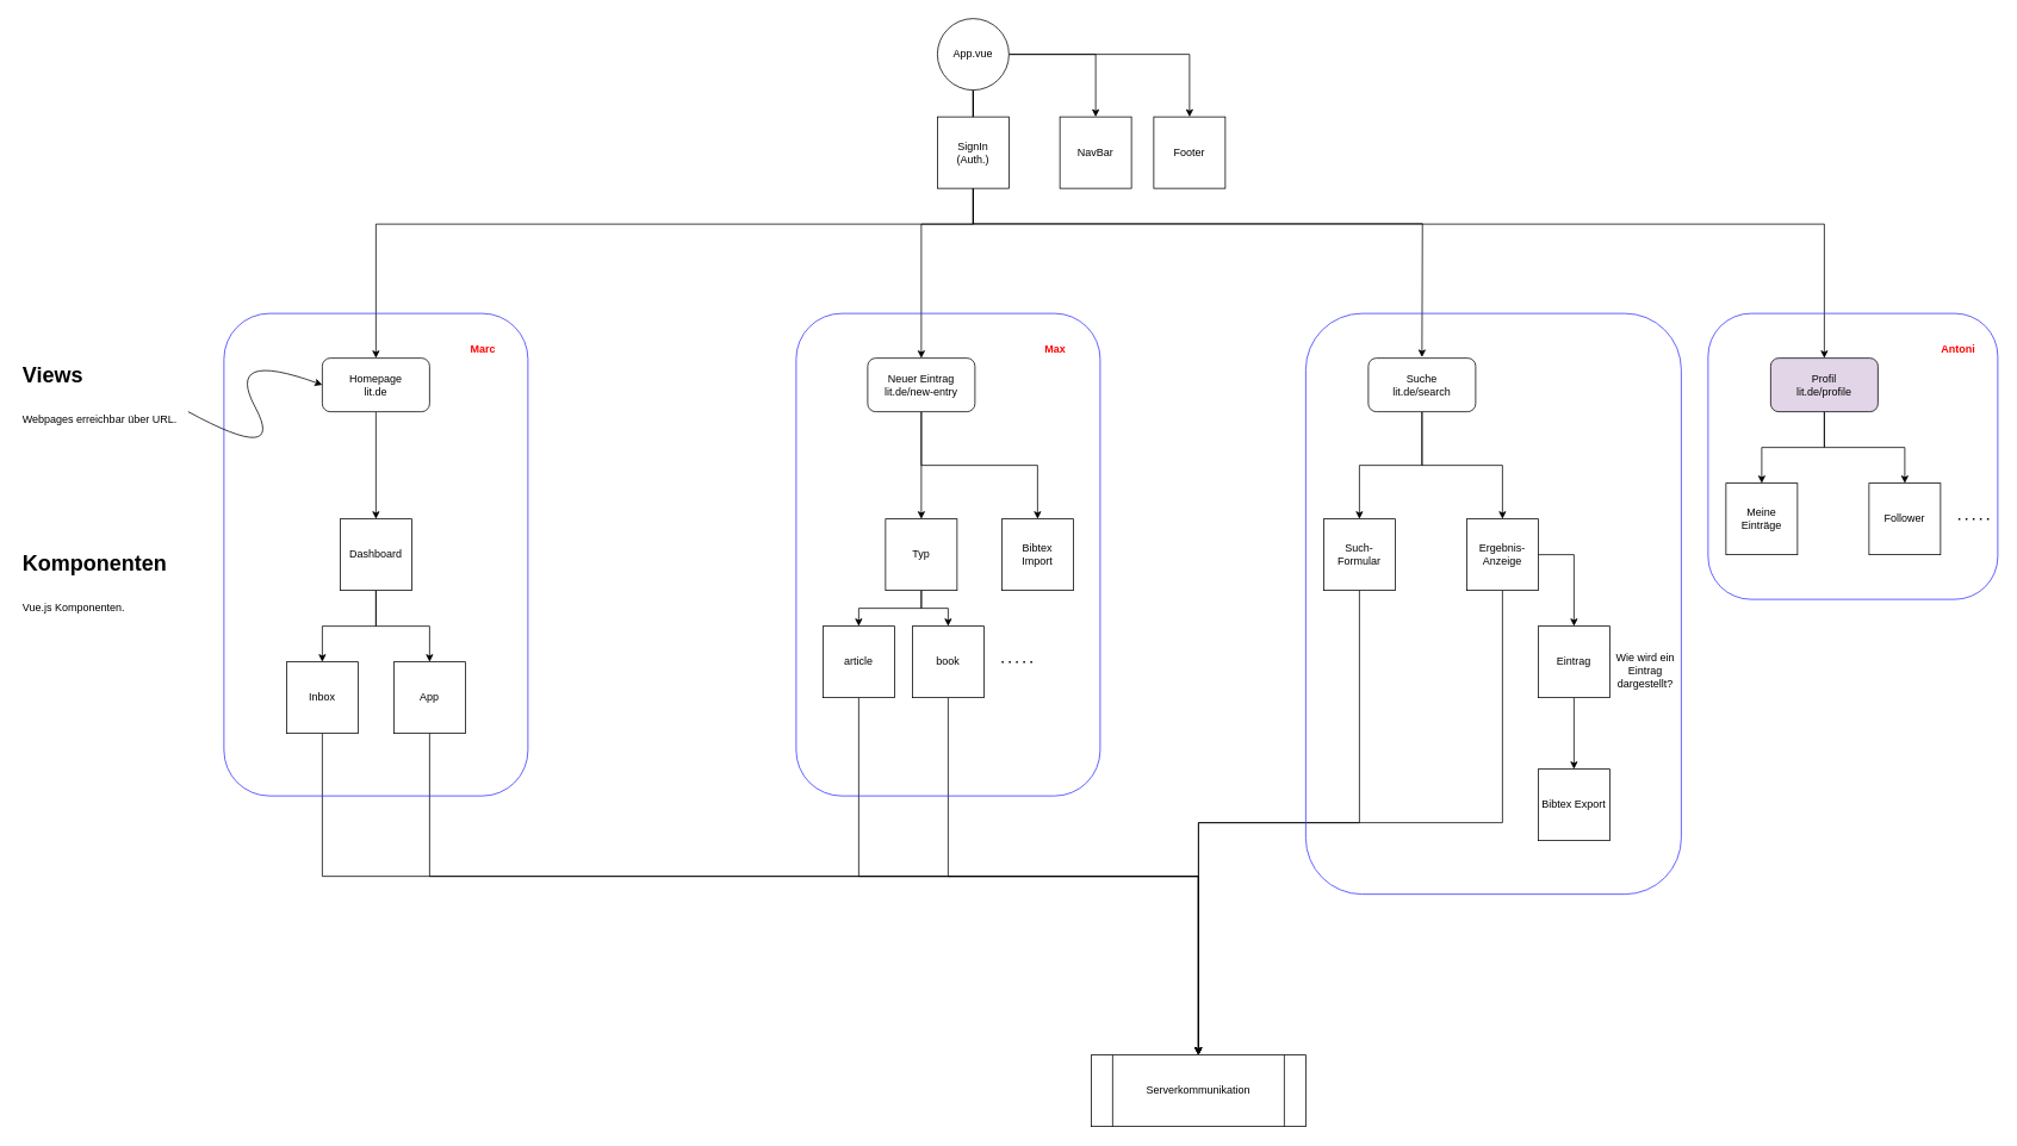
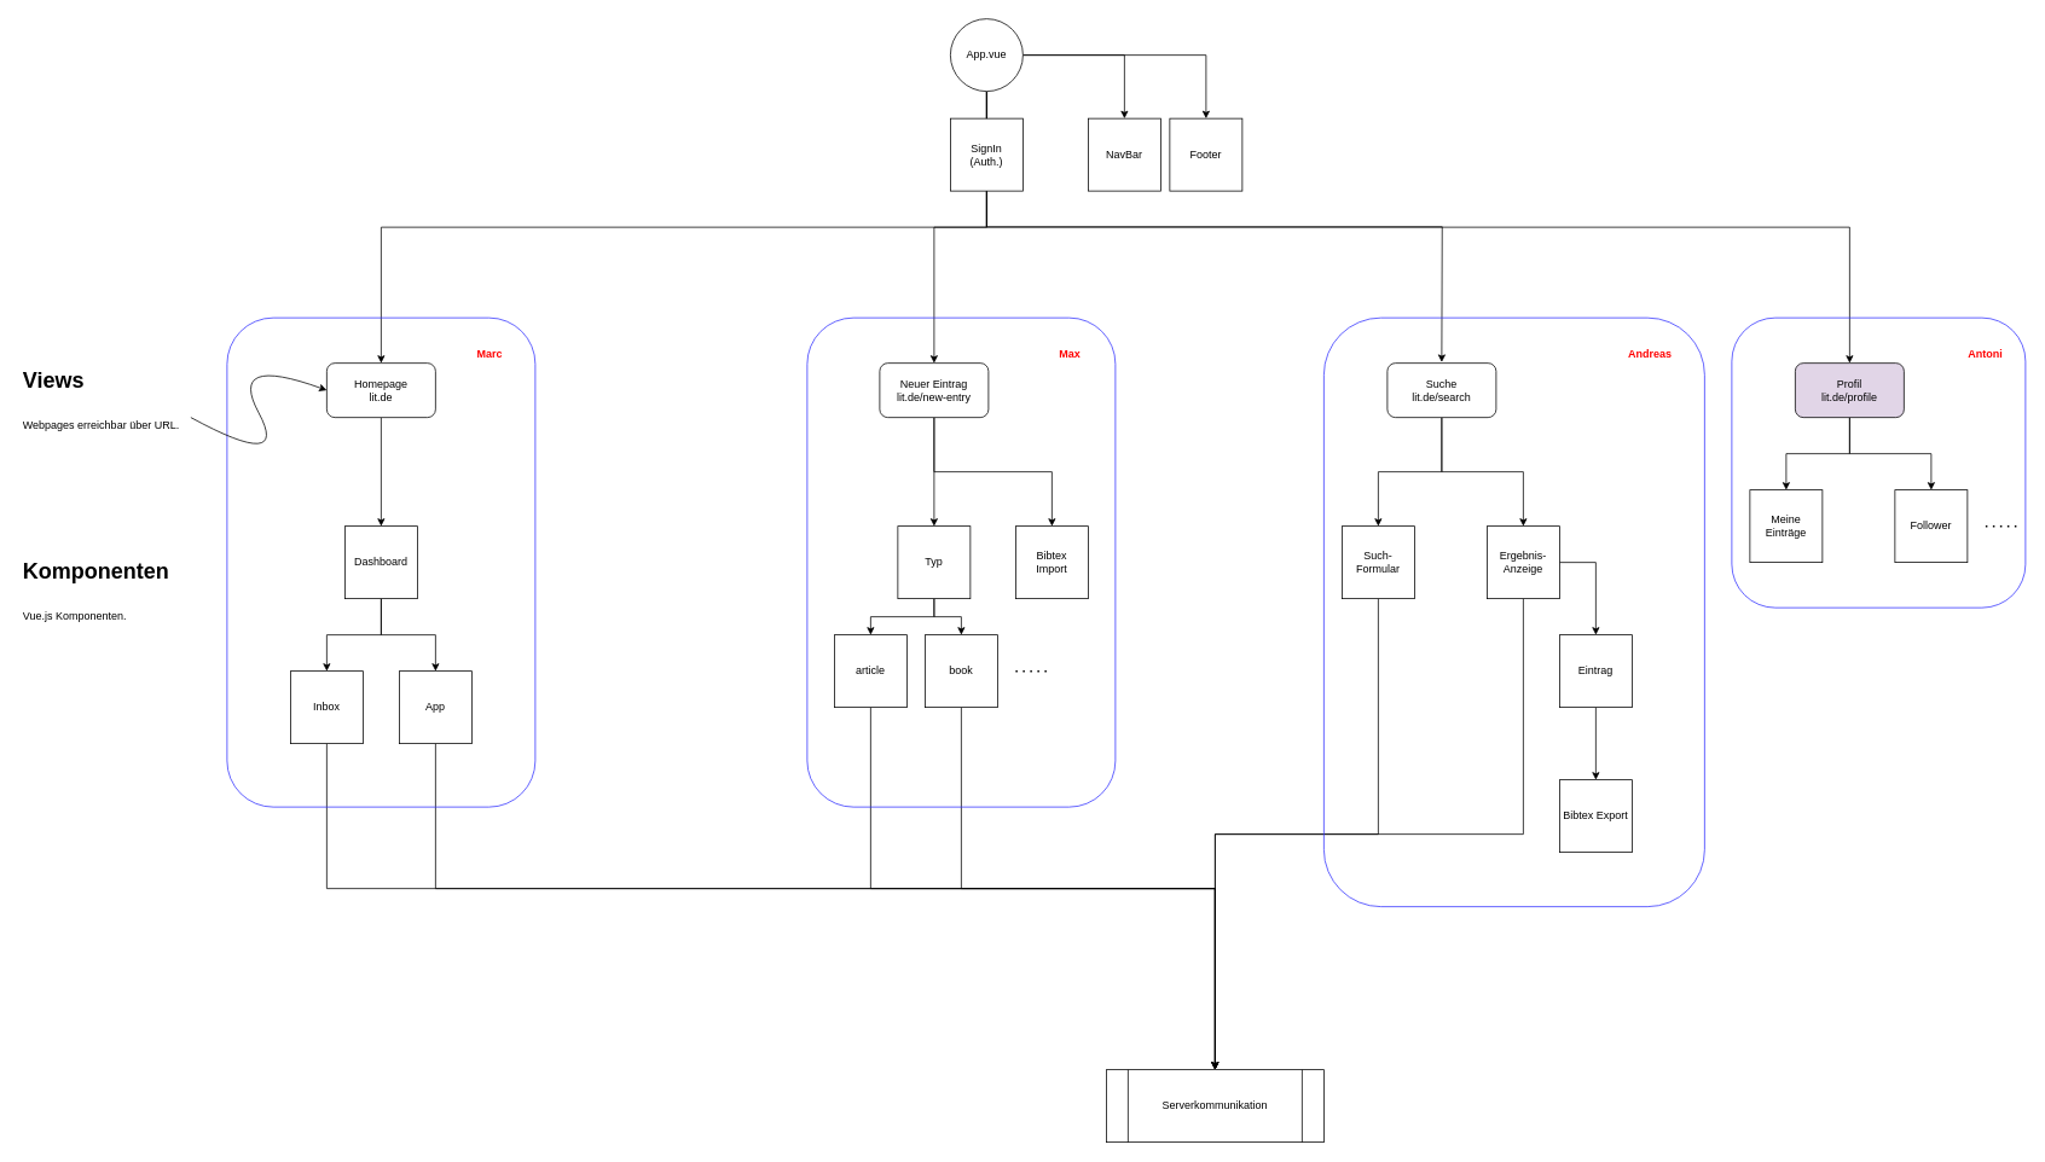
  <mxCell id="0" />
  <mxCell id="1" parent="0" />
  <mxCell id="2" style="edgeStyle=orthogonalEdgeStyle;rounded=0;orthogonalLoop=1;jettySize=auto;html=1;exitX=0.5;exitY=1;exitDx=0;exitDy=0;exitPerimeter=0;" parent="1" source="8" target="10" edge="1"><mxGeometry relative="1" as="geometry"><mxPoint x="1088" y="100" as="sourcePoint" /></mxGeometry></mxCell>
  <mxCell id="3" style="edgeStyle=orthogonalEdgeStyle;rounded=0;orthogonalLoop=1;jettySize=auto;html=1;exitX=0.5;exitY=1;exitDx=0;exitDy=0;entryX=0.5;entryY=0;entryDx=0;entryDy=0;" parent="1" source="8" target="13" edge="1"><mxGeometry relative="1" as="geometry" /></mxCell>
  <mxCell id="4" style="edgeStyle=orthogonalEdgeStyle;rounded=0;orthogonalLoop=1;jettySize=auto;html=1;exitX=0.5;exitY=1;exitDx=0;exitDy=0;" parent="1" source="8" edge="1"><mxGeometry relative="1" as="geometry"><mxPoint x="1590" y="399" as="targetPoint" /></mxGeometry></mxCell>
  <mxCell id="5" style="edgeStyle=orthogonalEdgeStyle;rounded=0;orthogonalLoop=1;jettySize=auto;html=1;exitX=0.5;exitY=1;exitDx=0;exitDy=0;" parent="1" source="8" target="19" edge="1"><mxGeometry relative="1" as="geometry" /></mxCell>
  <mxCell id="6" style="edgeStyle=orthogonalEdgeStyle;rounded=0;orthogonalLoop=1;jettySize=auto;html=1;exitX=1;exitY=0.5;exitDx=0;exitDy=0;entryX=0.5;entryY=0;entryDx=0;entryDy=0;" edge="1" parent="1" source="8" target="26"><mxGeometry relative="1" as="geometry" /></mxCell>
  <mxCell id="7" style="edgeStyle=orthogonalEdgeStyle;rounded=0;orthogonalLoop=1;jettySize=auto;html=1;exitX=1;exitY=0.5;exitDx=0;exitDy=0;entryX=0.5;entryY=0;entryDx=0;entryDy=0;" edge="1" parent="1" source="8" target="27"><mxGeometry relative="1" as="geometry" /></mxCell>
  <mxCell id="8" value="App.vue" style="ellipse;whiteSpace=wrap;html=1;aspect=fixed;" parent="1" vertex="1"><mxGeometry x="1048" y="20" width="80" height="80" as="geometry" /></mxCell>
  <mxCell id="9" style="edgeStyle=orthogonalEdgeStyle;rounded=0;orthogonalLoop=1;jettySize=auto;html=1;exitX=0.5;exitY=1;exitDx=0;exitDy=0;entryX=0.5;entryY=0;entryDx=0;entryDy=0;" edge="1" parent="1" source="10" target="24"><mxGeometry relative="1" as="geometry" /></mxCell>
  <mxCell id="10" value="Homepage&lt;br&gt;lit.de" style="rounded=1;whiteSpace=wrap;html=1;" parent="1" vertex="1"><mxGeometry x="360" y="400" width="120" height="60" as="geometry" /></mxCell>
  <mxCell id="11" style="edgeStyle=orthogonalEdgeStyle;rounded=0;orthogonalLoop=1;jettySize=auto;html=1;exitX=0.5;exitY=1;exitDx=0;exitDy=0;" edge="1" parent="1" source="13" target="34"><mxGeometry relative="1" as="geometry" /></mxCell>
  <mxCell id="12" style="edgeStyle=orthogonalEdgeStyle;rounded=0;orthogonalLoop=1;jettySize=auto;html=1;exitX=0.5;exitY=1;exitDx=0;exitDy=0;entryX=0.5;entryY=0;entryDx=0;entryDy=0;" edge="1" parent="1" source="13" target="50"><mxGeometry relative="1" as="geometry" /></mxCell>
  <mxCell id="13" value="Neuer Eintrag&lt;br&gt;lit.de/new-entry" style="rounded=1;whiteSpace=wrap;html=1;" parent="1" vertex="1"><mxGeometry x="970" y="400" width="120" height="60" as="geometry" /></mxCell>
  <mxCell id="14" style="edgeStyle=orthogonalEdgeStyle;rounded=0;orthogonalLoop=1;jettySize=auto;html=1;exitX=0.5;exitY=1;exitDx=0;exitDy=0;entryX=0.5;entryY=0;entryDx=0;entryDy=0;" edge="1" parent="1" source="16" target="45"><mxGeometry relative="1" as="geometry" /></mxCell>
  <mxCell id="15" style="edgeStyle=orthogonalEdgeStyle;rounded=0;orthogonalLoop=1;jettySize=auto;html=1;exitX=0.5;exitY=1;exitDx=0;exitDy=0;entryX=0.5;entryY=0;entryDx=0;entryDy=0;" edge="1" parent="1" source="16" target="42"><mxGeometry relative="1" as="geometry" /></mxCell>
  <mxCell id="16" value="Suche&lt;br&gt;lit.de/search" style="rounded=1;whiteSpace=wrap;html=1;" parent="1" vertex="1"><mxGeometry x="1530" y="400" width="120" height="60" as="geometry" /></mxCell>
  <mxCell id="17" style="edgeStyle=orthogonalEdgeStyle;rounded=0;orthogonalLoop=1;jettySize=auto;html=1;exitX=0.5;exitY=1;exitDx=0;exitDy=0;entryX=0.5;entryY=0;entryDx=0;entryDy=0;" edge="1" parent="1" source="19" target="51"><mxGeometry relative="1" as="geometry" /></mxCell>
  <mxCell id="18" style="edgeStyle=orthogonalEdgeStyle;rounded=0;orthogonalLoop=1;jettySize=auto;html=1;exitX=0.5;exitY=1;exitDx=0;exitDy=0;entryX=0.5;entryY=0;entryDx=0;entryDy=0;" edge="1" parent="1" source="19" target="52"><mxGeometry relative="1" as="geometry" /></mxCell>
  <mxCell id="19" value="Profil&lt;br&gt;lit.de/profile" style="rounded=1;whiteSpace=wrap;html=1;fillColor=#e1d5e7;" parent="1" vertex="1"><mxGeometry x="1980" y="400" width="120" height="60" as="geometry" /></mxCell>
  <mxCell id="20" value="&lt;h1&gt;&lt;span&gt;Views&lt;/span&gt;&lt;/h1&gt;&lt;h1&gt;&lt;span style=&quot;font-size: 12px ; font-weight: 400&quot;&gt;Webpages erreichbar über URL.&lt;/span&gt;&lt;/h1&gt;" style="text;html=1;strokeColor=none;fillColor=none;spacing=5;spacingTop=-20;whiteSpace=wrap;overflow=hidden;rounded=0;" parent="1" vertex="1"><mxGeometry x="20" y="400" width="190" height="120" as="geometry" /></mxCell>
  <mxCell id="21" value="&lt;h1&gt;&lt;span&gt;Komponenten&lt;/span&gt;&lt;/h1&gt;&lt;h1&gt;&lt;span style=&quot;font-size: 12px ; font-weight: normal&quot;&gt;Vue.js Komponenten.&lt;/span&gt;&lt;/h1&gt;" style="text;html=1;strokeColor=none;fillColor=none;spacing=5;spacingTop=-20;whiteSpace=wrap;overflow=hidden;rounded=0;" parent="1" vertex="1"><mxGeometry x="20" y="610" width="190" height="120" as="geometry" /></mxCell>
  <mxCell id="22" style="edgeStyle=orthogonalEdgeStyle;rounded=0;orthogonalLoop=1;jettySize=auto;html=1;exitX=0.5;exitY=1;exitDx=0;exitDy=0;entryX=0.5;entryY=0;entryDx=0;entryDy=0;" edge="1" parent="1" source="24" target="31"><mxGeometry relative="1" as="geometry" /></mxCell>
  <mxCell id="23" style="edgeStyle=orthogonalEdgeStyle;rounded=0;orthogonalLoop=1;jettySize=auto;html=1;exitX=0.5;exitY=1;exitDx=0;exitDy=0;entryX=0.5;entryY=0;entryDx=0;entryDy=0;" edge="1" parent="1" source="24" target="29"><mxGeometry relative="1" as="geometry" /></mxCell>
  <mxCell id="24" value="Dashboard" style="whiteSpace=wrap;html=1;aspect=fixed;" parent="1" vertex="1"><mxGeometry x="380" y="580" width="80" height="80" as="geometry" /></mxCell>
  <mxCell id="25" value="SignIn&lt;br&gt;(Auth.)" style="whiteSpace=wrap;html=1;aspect=fixed;" parent="1" vertex="1"><mxGeometry x="1048" y="130" width="80" height="80" as="geometry" /></mxCell>
- <mxCell id="26" value="NavBar" style="whiteSpace=wrap;html=1;aspect=fixed;" vertex="1" parent="1"><mxGeometry x="1185" y="130" width="80" height="80" as="geometry" /></mxCell>
+ <mxCell id="26" value="NavBar" style="whiteSpace=wrap;html=1;aspect=fixed;" vertex="1" parent="1"><mxGeometry x="1200" y="130" width="80" height="80" as="geometry" /></mxCell>
  <mxCell id="27" value="Footer" style="whiteSpace=wrap;html=1;aspect=fixed;" vertex="1" parent="1"><mxGeometry x="1290" y="130" width="80" height="80" as="geometry" /></mxCell>
  <mxCell id="28" style="edgeStyle=orthogonalEdgeStyle;rounded=0;orthogonalLoop=1;jettySize=auto;html=1;exitX=0.5;exitY=1;exitDx=0;exitDy=0;entryX=0.5;entryY=0;entryDx=0;entryDy=0;" edge="1" parent="1" source="29" target="40"><mxGeometry relative="1" as="geometry"><Array as="points"><mxPoint x="360" y="980" /><mxPoint x="1340" y="980" /></Array></mxGeometry></mxCell>
  <mxCell id="29" value="Inbox" style="whiteSpace=wrap;html=1;aspect=fixed;" vertex="1" parent="1"><mxGeometry x="320" y="740" width="80" height="80" as="geometry" /></mxCell>
  <mxCell id="30" style="edgeStyle=orthogonalEdgeStyle;rounded=0;orthogonalLoop=1;jettySize=auto;html=1;exitX=0.5;exitY=1;exitDx=0;exitDy=0;entryX=0.5;entryY=0;entryDx=0;entryDy=0;" edge="1" parent="1" source="31" target="40"><mxGeometry relative="1" as="geometry"><Array as="points"><mxPoint x="480" y="980" /><mxPoint x="1340" y="980" /></Array></mxGeometry></mxCell>
  <mxCell id="31" value="App" style="whiteSpace=wrap;html=1;aspect=fixed;" vertex="1" parent="1"><mxGeometry x="440" y="740" width="80" height="80" as="geometry" /></mxCell>
  <mxCell id="32" style="edgeStyle=orthogonalEdgeStyle;rounded=0;orthogonalLoop=1;jettySize=auto;html=1;exitX=0.5;exitY=1;exitDx=0;exitDy=0;" edge="1" parent="1" source="34" target="36"><mxGeometry relative="1" as="geometry" /></mxCell>
  <mxCell id="33" style="edgeStyle=orthogonalEdgeStyle;rounded=0;orthogonalLoop=1;jettySize=auto;html=1;exitX=0.5;exitY=1;exitDx=0;exitDy=0;" edge="1" parent="1" source="34" target="38"><mxGeometry relative="1" as="geometry" /></mxCell>
  <mxCell id="34" value="Typ" style="whiteSpace=wrap;html=1;aspect=fixed;" vertex="1" parent="1"><mxGeometry x="990" y="580" width="80" height="80" as="geometry" /></mxCell>
  <mxCell id="35" style="edgeStyle=orthogonalEdgeStyle;rounded=0;orthogonalLoop=1;jettySize=auto;html=1;exitX=0.5;exitY=1;exitDx=0;exitDy=0;" edge="1" parent="1" source="36" target="40"><mxGeometry relative="1" as="geometry" /></mxCell>
  <mxCell id="36" value="article" style="whiteSpace=wrap;html=1;aspect=fixed;" vertex="1" parent="1"><mxGeometry x="920" y="700" width="80" height="80" as="geometry" /></mxCell>
  <mxCell id="37" style="edgeStyle=orthogonalEdgeStyle;rounded=0;orthogonalLoop=1;jettySize=auto;html=1;exitX=0.5;exitY=1;exitDx=0;exitDy=0;entryX=0.5;entryY=0;entryDx=0;entryDy=0;" edge="1" parent="1" source="38" target="40"><mxGeometry relative="1" as="geometry"><mxPoint x="1030" y="1000" as="targetPoint" /></mxGeometry></mxCell>
  <mxCell id="38" value="book" style="whiteSpace=wrap;html=1;aspect=fixed;" vertex="1" parent="1"><mxGeometry x="1020" y="700" width="80" height="80" as="geometry" /></mxCell>
  <mxCell id="39" value="" style="endArrow=none;dashed=1;html=1;dashPattern=1 3;strokeWidth=2;" edge="1" parent="1"><mxGeometry width="50" height="50" relative="1" as="geometry"><mxPoint x="1120" y="740" as="sourcePoint" /><mxPoint x="1160" y="740" as="targetPoint" /></mxGeometry></mxCell>
  <mxCell id="40" value="Serverkommunikation" style="shape=process;whiteSpace=wrap;html=1;backgroundOutline=1;" vertex="1" parent="1"><mxGeometry x="1220" y="1180" width="240" height="80" as="geometry" /></mxCell>
  <mxCell id="41" style="edgeStyle=orthogonalEdgeStyle;rounded=0;orthogonalLoop=1;jettySize=auto;html=1;exitX=0.5;exitY=1;exitDx=0;exitDy=0;entryX=0.5;entryY=0;entryDx=0;entryDy=0;" edge="1" parent="1" source="42" target="40"><mxGeometry relative="1" as="geometry" /></mxCell>
  <mxCell id="42" value="Such-Formular" style="whiteSpace=wrap;html=1;aspect=fixed;" vertex="1" parent="1"><mxGeometry x="1480" y="580" width="80" height="80" as="geometry" /></mxCell>
  <mxCell id="43" style="edgeStyle=orthogonalEdgeStyle;rounded=0;orthogonalLoop=1;jettySize=auto;html=1;exitX=0.5;exitY=1;exitDx=0;exitDy=0;entryX=0.5;entryY=0;entryDx=0;entryDy=0;" edge="1" parent="1" source="45" target="40"><mxGeometry relative="1" as="geometry" /></mxCell>
  <mxCell id="44" style="edgeStyle=orthogonalEdgeStyle;rounded=0;orthogonalLoop=1;jettySize=auto;html=1;exitX=1;exitY=0.5;exitDx=0;exitDy=0;entryX=0.5;entryY=0;entryDx=0;entryDy=0;" edge="1" parent="1" source="45" target="47"><mxGeometry relative="1" as="geometry" /></mxCell>
  <mxCell id="45" value="Ergebnis-Anzeige" style="whiteSpace=wrap;html=1;aspect=fixed;" vertex="1" parent="1"><mxGeometry x="1640" y="580" width="80" height="80" as="geometry" /></mxCell>
  <mxCell id="46" style="edgeStyle=orthogonalEdgeStyle;rounded=0;orthogonalLoop=1;jettySize=auto;html=1;exitX=0.5;exitY=1;exitDx=0;exitDy=0;entryX=0.5;entryY=0;entryDx=0;entryDy=0;" edge="1" parent="1" source="47" target="49"><mxGeometry relative="1" as="geometry" /></mxCell>
  <mxCell id="47" value="Eintrag" style="whiteSpace=wrap;html=1;aspect=fixed;" vertex="1" parent="1"><mxGeometry x="1720" y="700" width="80" height="80" as="geometry" /></mxCell>
- <mxCell id="48" value="Wie wird ein Eintrag dargestellt?" style="text;html=1;strokeColor=none;fillColor=none;align=center;verticalAlign=middle;whiteSpace=wrap;rounded=0;" vertex="1" parent="1"><mxGeometry x="1800" y="720" width="80" height="60" as="geometry" /></mxCell>
  <mxCell id="49" value="Bibtex Export" style="whiteSpace=wrap;html=1;aspect=fixed;" vertex="1" parent="1"><mxGeometry x="1720" y="860" width="80" height="80" as="geometry" /></mxCell>
  <mxCell id="50" value="Bibtex&lt;br&gt;Import" style="whiteSpace=wrap;html=1;aspect=fixed;" vertex="1" parent="1"><mxGeometry x="1120" y="580" width="80" height="80" as="geometry" /></mxCell>
  <mxCell id="51" value="Meine Einträge" style="whiteSpace=wrap;html=1;aspect=fixed;" vertex="1" parent="1"><mxGeometry x="1930" y="540" width="80" height="80" as="geometry" /></mxCell>
  <mxCell id="52" value="Follower" style="whiteSpace=wrap;html=1;aspect=fixed;" vertex="1" parent="1"><mxGeometry x="2090" y="540" width="80" height="80" as="geometry" /></mxCell>
  <mxCell id="53" value="" style="endArrow=none;dashed=1;html=1;dashPattern=1 3;strokeWidth=2;" edge="1" parent="1"><mxGeometry width="50" height="50" relative="1" as="geometry"><mxPoint x="2190" y="580" as="sourcePoint" /><mxPoint x="2230" y="580" as="targetPoint" /></mxGeometry></mxCell>
  <mxCell id="54" value="" style="rounded=1;whiteSpace=wrap;html=1;fillColor=none;strokeColor=#3333FF;" vertex="1" parent="1"><mxGeometry x="250" y="350" width="340" height="540" as="geometry" /></mxCell>
  <mxCell id="55" value="" style="rounded=1;whiteSpace=wrap;html=1;fillColor=none;strokeColor=#3333FF;" vertex="1" parent="1"><mxGeometry x="890" y="350" width="340" height="540" as="geometry" /></mxCell>
  <mxCell id="56" value="" style="rounded=1;whiteSpace=wrap;html=1;fillColor=none;strokeColor=#3333FF;" vertex="1" parent="1"><mxGeometry x="1460" y="350" width="420" height="650" as="geometry" /></mxCell>
  <mxCell id="57" value="" style="rounded=1;whiteSpace=wrap;html=1;fillColor=none;strokeColor=#3333FF;" vertex="1" parent="1"><mxGeometry x="1910" y="350" width="324" height="320" as="geometry" /></mxCell>
  <mxCell id="58" value="&lt;font color=&quot;#ff0000&quot;&gt;&lt;b&gt;Marc&lt;/b&gt;&lt;/font&gt;" style="text;html=1;strokeColor=none;fillColor=none;align=center;verticalAlign=middle;whiteSpace=wrap;rounded=0;" vertex="1" parent="1"><mxGeometry x="520" y="380" width="40" height="20" as="geometry" /></mxCell>
  <mxCell id="59" value="&lt;font color=&quot;#ff0000&quot;&gt;&lt;b&gt;Max&lt;/b&gt;&lt;/font&gt;" style="text;html=1;strokeColor=none;fillColor=none;align=center;verticalAlign=middle;whiteSpace=wrap;rounded=0;" vertex="1" parent="1"><mxGeometry x="1160" y="380" width="40" height="20" as="geometry" /></mxCell>
+ <mxCell id="60" value="&lt;font color=&quot;#ff0000&quot;&gt;&lt;b&gt;Andreas&lt;/b&gt;&lt;/font&gt;" style="text;html=1;strokeColor=none;fillColor=none;align=center;verticalAlign=middle;whiteSpace=wrap;rounded=0;" vertex="1" parent="1"><mxGeometry x="1800" y="380" width="40" height="20" as="geometry" /></mxCell>
  <mxCell id="61" value="&lt;font color=&quot;#ff0000&quot;&gt;&lt;b&gt;Antoni&lt;/b&gt;&lt;/font&gt;" style="text;html=1;strokeColor=none;fillColor=none;align=center;verticalAlign=middle;whiteSpace=wrap;rounded=0;" vertex="1" parent="1"><mxGeometry x="2170" y="380" width="40" height="20" as="geometry" /></mxCell>
  <mxCell id="62" value="" style="curved=1;endArrow=classic;html=1;exitX=1;exitY=0.5;exitDx=0;exitDy=0;" edge="1" parent="1" source="20"><mxGeometry width="50" height="50" relative="1" as="geometry"><mxPoint x="860" y="520" as="sourcePoint" /><mxPoint x="360" y="430" as="targetPoint" /><Array as="points"><mxPoint x="320" y="520" /><mxPoint x="250" y="390" /></Array></mxGeometry></mxCell>
